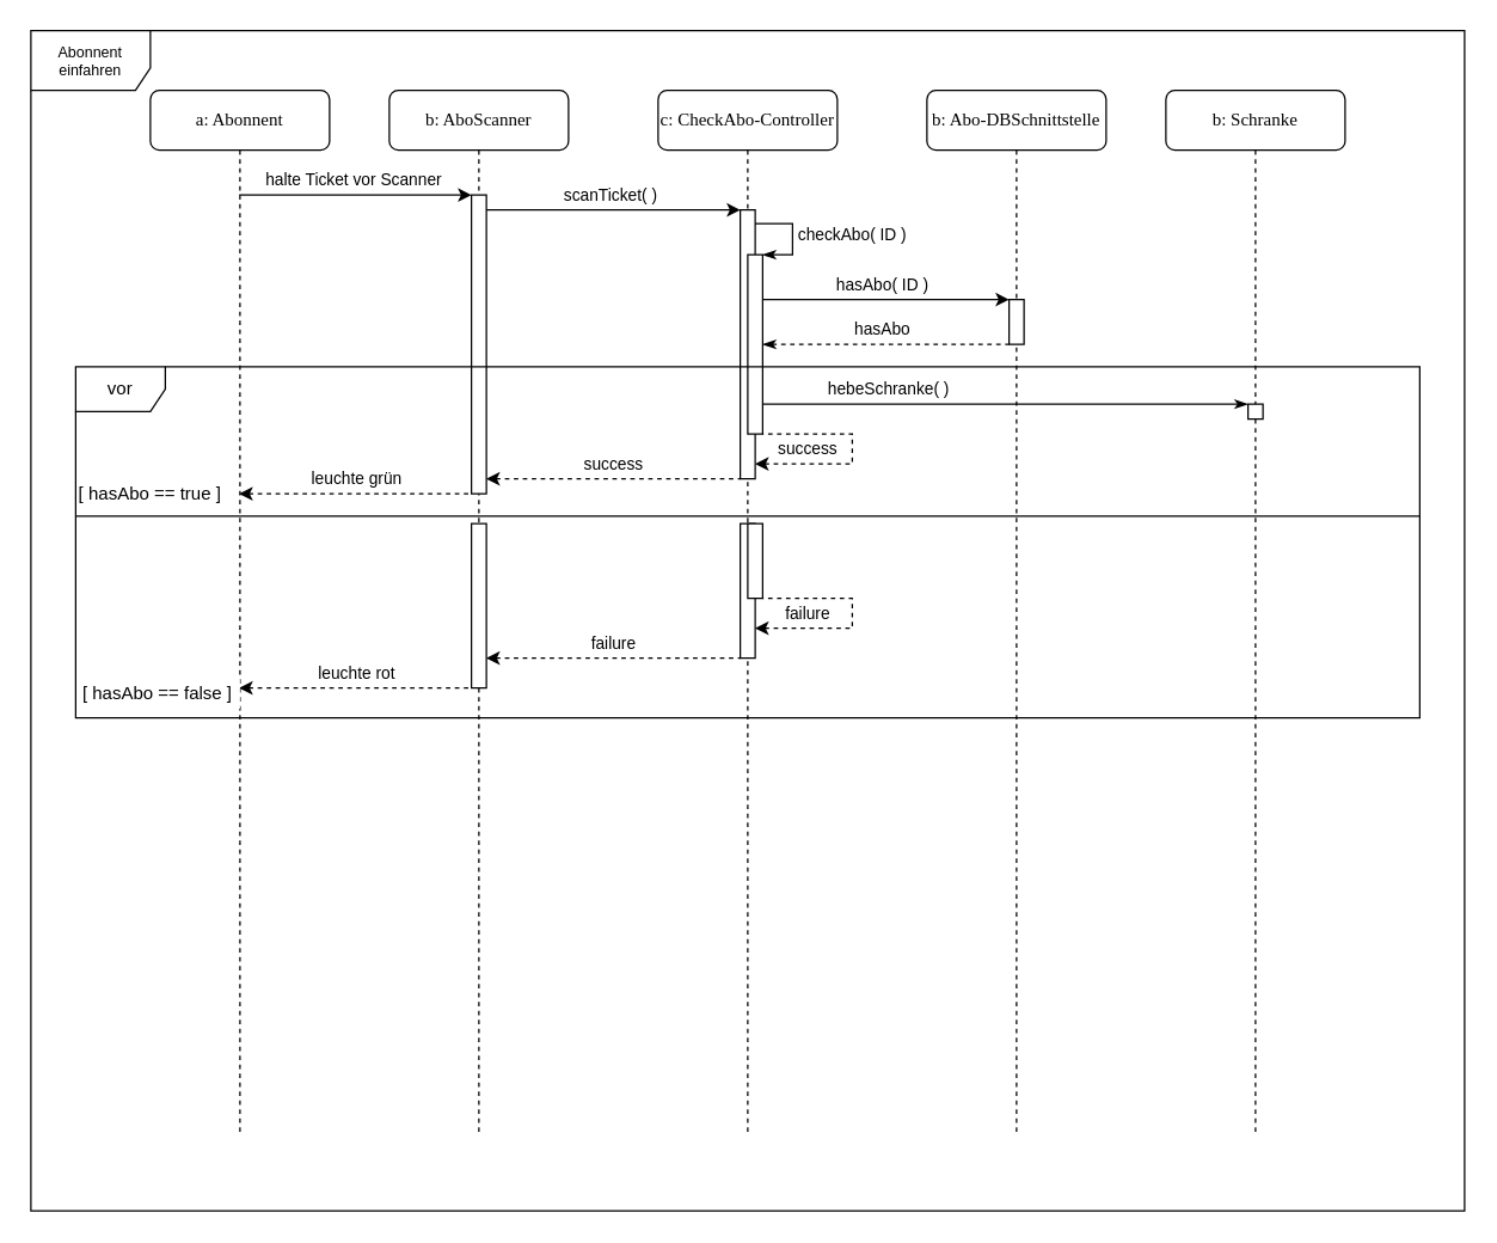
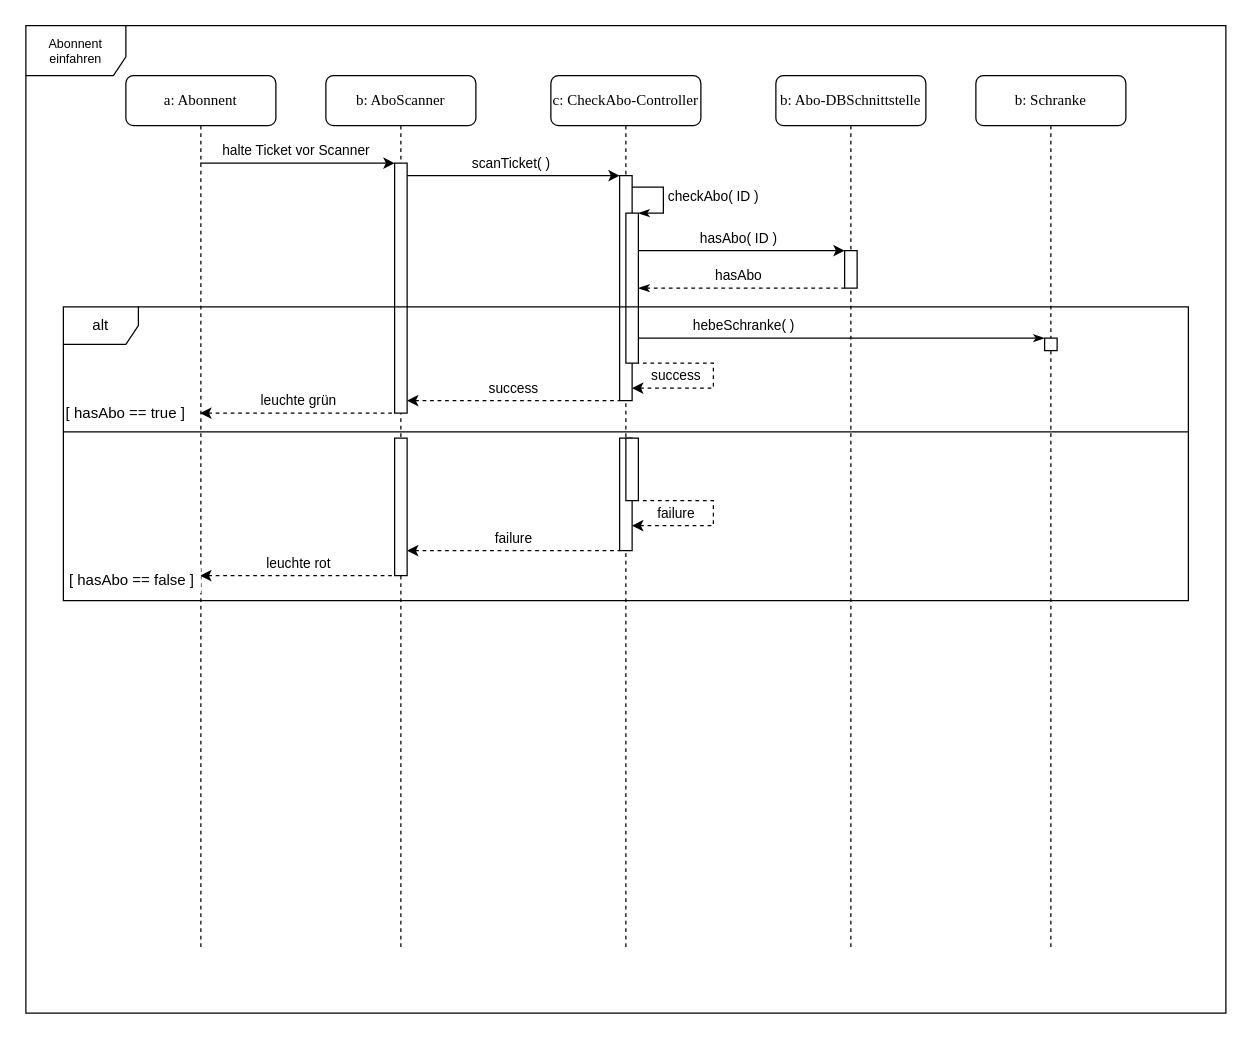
  <mxCell id="0" />
  <mxCell id="1" parent="0" />
  <mxCell id="2" value="Abonnent einfahren" style="shape=umlFrame;whiteSpace=wrap;html=1;fontSize=10;width=80;height=40;" parent="1" vertex="1"><mxGeometry x="20" y="20" width="960" height="790" as="geometry" /></mxCell>
  <mxCell id="3" value="failure" style="endArrow=none;html=1;edgeStyle=orthogonalEdgeStyle;startArrow=classic;startFill=1;endFill=0;rounded=0;dashed=1;" parent="1" source="8" target="14" edge="1"><mxGeometry x="0.002" y="10" width="50" height="50" relative="1" as="geometry"><mxPoint x="335" y="329.952" as="sourcePoint" /><mxPoint x="505" y="329.952" as="targetPoint" /><Array as="points"><mxPoint x="420" y="440" /><mxPoint x="420" y="440" /></Array><mxPoint as="offset" /></mxGeometry></mxCell>
  <mxCell id="4" value="b: Abo-DBSchnittstelle" style="shape=umlLifeline;perimeter=lifelinePerimeter;whiteSpace=wrap;html=1;container=1;collapsible=0;recursiveResize=0;outlineConnect=0;rounded=1;shadow=0;comic=0;labelBackgroundColor=none;strokeColor=#000000;strokeWidth=1;fillColor=#FFFFFF;fontFamily=Verdana;fontSize=12;fontColor=#000000;align=center;perimeterSpacing=0;glass=0;size=40;overflow=visible;noLabel=0;labelPadding=0;direction=east;connectable=1;snapToPoint=0;fixDash=0;" parent="1" vertex="1"><mxGeometry x="620" y="60" width="120" height="700" as="geometry" /></mxCell>
  <mxCell id="5" value="" style="html=1;points=[];perimeter=orthogonalPerimeter;rounded=1;shadow=0;glass=0;comic=0;strokeColor=#000000;strokeWidth=1;arcSize=0;" parent="4" vertex="1"><mxGeometry x="55" y="140" width="10" height="30" as="geometry" /></mxCell>
  <mxCell id="6" value="b: AboScanner" style="shape=umlLifeline;perimeter=lifelinePerimeter;whiteSpace=wrap;html=1;container=1;collapsible=0;recursiveResize=0;outlineConnect=0;rounded=1;shadow=0;comic=0;labelBackgroundColor=none;strokeColor=#000000;strokeWidth=1;fillColor=#FFFFFF;fontFamily=Verdana;fontSize=12;fontColor=#000000;align=center;size=40;" parent="1" vertex="1"><mxGeometry x="260" y="60" width="120" height="700" as="geometry" /></mxCell>
  <mxCell id="7" value="" style="html=1;points=[];perimeter=orthogonalPerimeter;rounded=1;shadow=0;glass=0;comic=0;strokeColor=#000000;strokeWidth=1;arcSize=0;" parent="6" vertex="1"><mxGeometry x="55" y="70" width="10" height="200" as="geometry" /></mxCell>
  <mxCell id="8" value="" style="html=1;points=[];perimeter=orthogonalPerimeter;rounded=1;shadow=0;glass=0;comic=0;strokeColor=#000000;strokeWidth=1;arcSize=0;" parent="6" vertex="1"><mxGeometry x="55" y="290" width="10" height="110" as="geometry" /></mxCell>
  <mxCell id="9" value="c: CheckAbo-Controller&lt;br&gt;" style="shape=umlLifeline;perimeter=lifelinePerimeter;whiteSpace=wrap;html=1;container=1;collapsible=0;recursiveResize=0;outlineConnect=0;rounded=1;shadow=0;comic=0;labelBackgroundColor=none;strokeColor=#000000;strokeWidth=1;fillColor=#FFFFFF;fontFamily=Verdana;fontSize=12;fontColor=#000000;align=center;size=40;" parent="1" vertex="1"><mxGeometry x="440" y="60" width="120" height="700" as="geometry" /></mxCell>
  <mxCell id="10" value="" style="html=1;points=[];perimeter=orthogonalPerimeter;rounded=1;shadow=0;glass=0;comic=0;strokeColor=#000000;strokeWidth=1;arcSize=0;" parent="9" vertex="1"><mxGeometry x="55" y="80" width="10" height="180" as="geometry" /></mxCell>
  <mxCell id="11" value="" style="html=1;points=[];perimeter=orthogonalPerimeter;rounded=1;shadow=0;glass=0;comic=0;strokeColor=#000000;strokeWidth=1;arcSize=0;" parent="9" vertex="1"><mxGeometry x="60" y="110" width="10" height="120" as="geometry" /></mxCell>
  <mxCell id="12" value="checkAbo( ID )" style="edgeStyle=orthogonalEdgeStyle;html=1;align=left;spacingLeft=2;endArrow=classicThin;rounded=0;entryX=1;entryY=0;exitX=0.999;exitY=0.051;exitDx=0;exitDy=0;exitPerimeter=0;endFill=1;" parent="9" source="10" target="11" edge="1"><mxGeometry relative="1" as="geometry"><mxPoint x="65" y="110" as="sourcePoint" /><Array as="points"><mxPoint x="90" y="89" /><mxPoint x="90" y="110" /></Array></mxGeometry></mxCell>
  <mxCell id="13" value="success" style="endArrow=none;html=1;edgeStyle=orthogonalEdgeStyle;startArrow=classic;startFill=1;endFill=0;rounded=0;dashed=1;" parent="9" source="10" target="11" edge="1"><mxGeometry x="0.04" y="30" width="50" height="50" relative="1" as="geometry"><mxPoint x="-110" y="230" as="sourcePoint" /><mxPoint x="65" y="89.952" as="targetPoint" /><Array as="points"><mxPoint x="130" y="250" /><mxPoint x="130" y="230" /></Array><mxPoint as="offset" /></mxGeometry></mxCell>
  <mxCell id="14" value="" style="html=1;points=[];perimeter=orthogonalPerimeter;rounded=1;shadow=0;glass=0;comic=0;strokeColor=#000000;strokeWidth=1;arcSize=0;" parent="9" vertex="1"><mxGeometry x="55" y="290" width="10" height="90" as="geometry" /></mxCell>
  <mxCell id="15" value="b: Schranke&lt;br&gt;" style="shape=umlLifeline;perimeter=lifelinePerimeter;whiteSpace=wrap;html=1;container=1;collapsible=0;recursiveResize=0;outlineConnect=0;rounded=1;shadow=0;comic=0;labelBackgroundColor=none;strokeColor=#000000;strokeWidth=1;fillColor=#FFFFFF;fontFamily=Verdana;fontSize=12;fontColor=#000000;align=center;size=40;" parent="1" vertex="1"><mxGeometry x="780" y="60" width="120" height="700" as="geometry" /></mxCell>
  <mxCell id="16" value="" style="html=1;points=[];perimeter=orthogonalPerimeter;rounded=1;shadow=0;glass=0;comic=0;strokeColor=#000000;strokeWidth=1;arcSize=0;" parent="15" vertex="1"><mxGeometry x="55" y="210" width="10" height="10" as="geometry" /></mxCell>
  <mxCell id="17" value="a: Abonnent" style="shape=umlLifeline;perimeter=lifelinePerimeter;whiteSpace=wrap;html=1;container=1;collapsible=0;recursiveResize=0;outlineConnect=0;rounded=1;shadow=0;comic=0;labelBackgroundColor=none;strokeColor=#000000;strokeWidth=1;fillColor=#FFFFFF;fontFamily=Verdana;fontSize=12;fontColor=#000000;align=center;size=40;" parent="1" vertex="1"><mxGeometry x="100" y="60" width="120" height="700" as="geometry" /></mxCell>
  <mxCell id="18" value="halte Ticket vor Scanner" style="endArrow=classic;html=1;edgeStyle=orthogonalEdgeStyle;" parent="1" source="17" target="7" edge="1"><mxGeometry x="-0.026" y="10" width="50" height="50" relative="1" as="geometry"><mxPoint x="165" y="130.276" as="sourcePoint" /><mxPoint x="250" y="210" as="targetPoint" /><Array as="points"><mxPoint x="250" y="130" /><mxPoint x="250" y="130" /></Array><mxPoint as="offset" /></mxGeometry></mxCell>
  <mxCell id="19" value="scanTicket( )" style="endArrow=classic;html=1;edgeStyle=orthogonalEdgeStyle;" parent="1" source="7" target="10" edge="1"><mxGeometry x="-0.026" y="10" width="50" height="50" relative="1" as="geometry"><mxPoint x="175" y="140.2" as="sourcePoint" /><mxPoint x="325" y="140.2" as="targetPoint" /><Array as="points"><mxPoint x="380" y="140" /><mxPoint x="380" y="140" /></Array><mxPoint as="offset" /></mxGeometry></mxCell>
  <mxCell id="20" value="hasAbo( ID )" style="endArrow=classic;html=1;edgeStyle=orthogonalEdgeStyle;" parent="1" source="11" target="5" edge="1"><mxGeometry x="-0.026" y="10" width="50" height="50" relative="1" as="geometry"><mxPoint x="335" y="149.952" as="sourcePoint" /><mxPoint x="505" y="149.952" as="targetPoint" /><Array as="points"><mxPoint x="590" y="200" /><mxPoint x="590" y="200" /></Array><mxPoint as="offset" /></mxGeometry></mxCell>
  <mxCell id="21" value="hasAbo&lt;br&gt;" style="endArrow=none;html=1;edgeStyle=orthogonalEdgeStyle;startArrow=classicThin;startFill=1;dashed=1;endFill=0;" parent="1" source="11" target="5" edge="1"><mxGeometry x="-0.026" y="10" width="50" height="50" relative="1" as="geometry"><mxPoint x="520" y="209.952" as="sourcePoint" /><mxPoint x="685" y="209.952" as="targetPoint" /><Array as="points"><mxPoint x="590" y="230" /><mxPoint x="590" y="230" /></Array><mxPoint as="offset" /></mxGeometry></mxCell>
  <mxCell id="22" value="" style="line;strokeWidth=1;fillColor=none;align=left;verticalAlign=middle;spacingTop=-1;spacingLeft=3;spacingRight=3;rotatable=0;labelPosition=right;points=[];portConstraint=eastwest;rounded=1;shadow=0;glass=0;comic=0;" parent="1" vertex="1"><mxGeometry x="50" y="340" width="900" height="10" as="geometry" /></mxCell>
  <mxCell id="23" value="hebeSchranke( )" style="edgeStyle=orthogonalEdgeStyle;html=1;align=left;spacingLeft=2;endArrow=classicThin;rounded=0;endFill=1;" parent="1" source="11" target="16" edge="1"><mxGeometry x="-0.014" y="121" relative="1" as="geometry"><mxPoint x="515.19" y="169.476" as="sourcePoint" /><Array as="points"><mxPoint x="670" y="270" /><mxPoint x="670" y="270" /></Array><mxPoint x="514.714" y="269.952" as="targetPoint" /><mxPoint x="-120" y="111" as="offset" /></mxGeometry></mxCell>
  <mxCell id="24" value="success" style="endArrow=none;html=1;edgeStyle=orthogonalEdgeStyle;startArrow=classic;startFill=1;endFill=0;rounded=0;dashed=1;" parent="1" source="7" target="10" edge="1"><mxGeometry x="0.002" y="10" width="50" height="50" relative="1" as="geometry"><mxPoint x="515" y="310.2" as="sourcePoint" /><mxPoint x="520" y="290.2" as="targetPoint" /><Array as="points"><mxPoint x="410" y="320" /><mxPoint x="410" y="320" /></Array><mxPoint as="offset" /></mxGeometry></mxCell>
  <mxCell id="25" value="leuchte grün" style="endArrow=none;html=1;edgeStyle=orthogonalEdgeStyle;startArrow=classic;startFill=1;endFill=0;rounded=0;dashed=1;" parent="1" source="17" target="7" edge="1"><mxGeometry x="0.002" y="10" width="50" height="50" relative="1" as="geometry"><mxPoint x="145.5" y="320.167" as="sourcePoint" /><mxPoint x="315.5" y="320.167" as="targetPoint" /><Array as="points"><mxPoint x="210" y="320" /><mxPoint x="210" y="320" /></Array><mxPoint as="offset" /></mxGeometry></mxCell>
  <mxCell id="26" value="" style="html=1;points=[];perimeter=orthogonalPerimeter;rounded=1;shadow=0;glass=0;comic=0;strokeColor=#000000;strokeWidth=1;arcSize=0;backgroundOutline=0;movable=1;resizable=1;resizeWidth=1;resizeHeight=0;rotatable=0;cloneable=1;part=0;container=0;collapsible=0;autosize=0;fixDash=0;connectable=1;snapToPoint=0;flipH=1;flipV=0;imageAspect=1;absoluteArcSize=0;fillOpacity=100;direction=east;" parent="1" vertex="1"><mxGeometry x="500" y="350" width="10" height="50" as="geometry"><mxRectangle x="520" y="370" width="50" height="40" as="alternateBounds" /></mxGeometry></mxCell>
  <mxCell id="27" value="failure&lt;br&gt;" style="endArrow=none;html=1;edgeStyle=orthogonalEdgeStyle;startArrow=classic;startFill=1;endFill=0;rounded=0;dashed=1;" parent="1" source="14" target="26" edge="1"><mxGeometry x="0.04" y="30" width="50" height="50" relative="1" as="geometry"><mxPoint x="515" y="319.952" as="sourcePoint" /><mxPoint x="520" y="299.952" as="targetPoint" /><Array as="points"><mxPoint x="570" y="420" /><mxPoint x="570" y="400" /></Array><mxPoint as="offset" /></mxGeometry></mxCell>
  <mxCell id="28" value="leuchte rot" style="endArrow=none;html=1;edgeStyle=orthogonalEdgeStyle;startArrow=classic;startFill=1;endFill=0;rounded=0;dashed=1;" parent="1" source="17" target="8" edge="1"><mxGeometry x="0.002" y="10" width="50" height="50" relative="1" as="geometry"><mxPoint x="165.024" y="470" as="sourcePoint" /><mxPoint x="320" y="470" as="targetPoint" /><Array as="points"><mxPoint x="230" y="460" /><mxPoint x="230" y="460" /></Array><mxPoint as="offset" /></mxGeometry></mxCell>
  <mxCell id="29" value="[ hasAbo == true ]" style="text;html=1;strokeColor=none;fillColor=#ffffff;align=center;verticalAlign=middle;whiteSpace=wrap;rounded=0;shadow=0;glass=0;dashed=1;comic=0;" parent="1" vertex="1"><mxGeometry x="50" y="320" width="100" height="20" as="geometry" /></mxCell>
  <mxCell id="30" value="[ hasAbo == false ]" style="text;html=1;strokeColor=none;fillColor=#ffffff;align=center;verticalAlign=middle;whiteSpace=wrap;rounded=0;shadow=0;glass=0;dashed=1;comic=0;" parent="1" vertex="1"><mxGeometry x="50" y="454" width="110" height="20" as="geometry" /></mxCell>
- <mxCell id="31" value="vor&lt;br&gt;" style="shape=umlFrame;whiteSpace=wrap;html=1;rounded=1;shadow=0;glass=0;comic=0;strokeColor=#000000;strokeWidth=1;" parent="1" vertex="1"><mxGeometry x="50" y="245" width="900" height="235" as="geometry" /></mxCell>
+ <mxCell id="31" value="alt&lt;br&gt;" style="shape=umlFrame;whiteSpace=wrap;html=1;rounded=1;shadow=0;glass=0;comic=0;strokeColor=#000000;strokeWidth=1;" parent="1" vertex="1"><mxGeometry x="50" y="245" width="900" height="235" as="geometry" /></mxCell>
